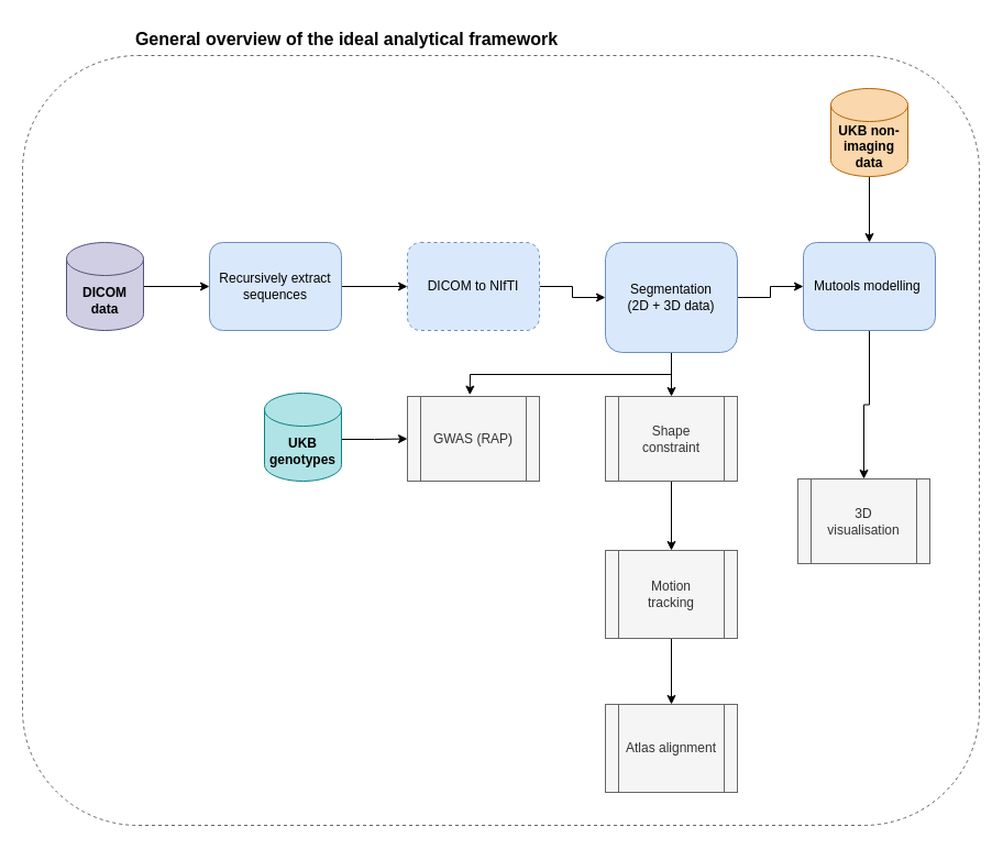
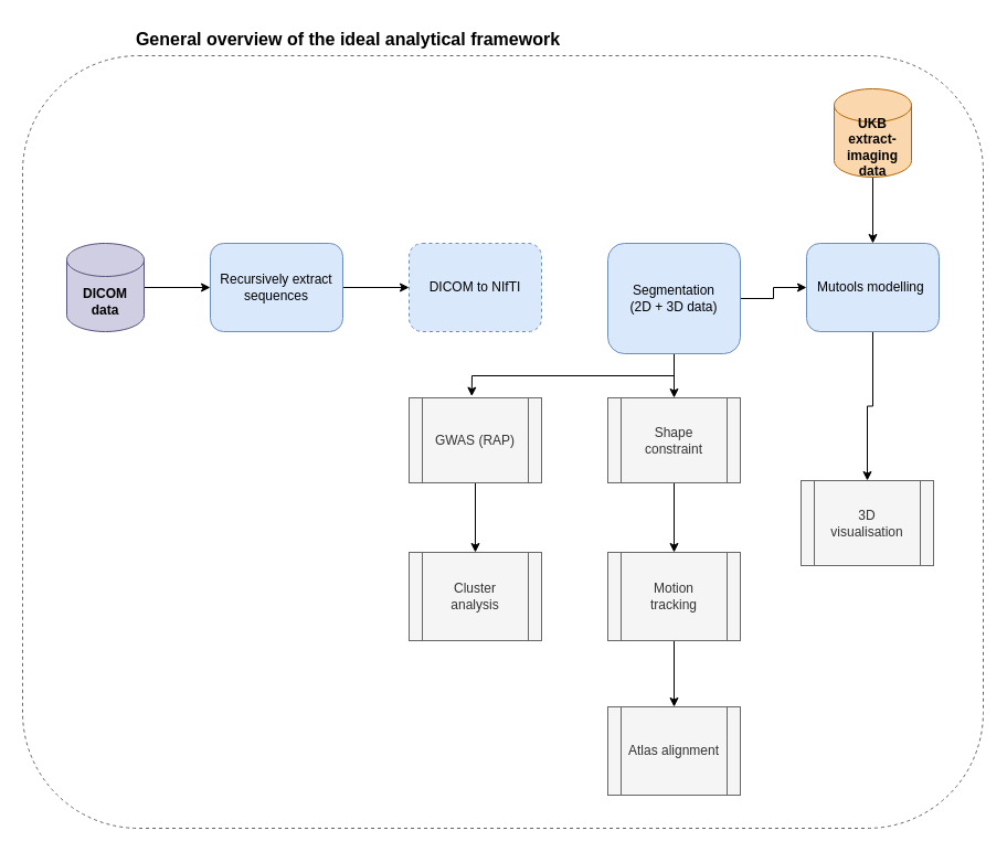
  <mxCell id="0" />
  <mxCell id="1" parent="0" />
  <mxCell id="2" value="" style="rounded=1;whiteSpace=wrap;html=1;fillColor=none;dashed=1;fontColor=#333333;strokeColor=#666666;" vertex="1" parent="1"><mxGeometry x="20" y="50" width="870" height="700" as="geometry" /></mxCell>
- <mxCell id="3" style="edgeStyle=orthogonalEdgeStyle;rounded=0;orthogonalLoop=1;jettySize=auto;html=1;exitX=1;exitY=0.5;exitDx=0;exitDy=0;exitPerimeter=0;entryX=0;entryY=0.5;entryDx=0;entryDy=0;" edge="1" parent="1" source="4" target="12"><mxGeometry relative="1" as="geometry"><Array as="points"><mxPoint x="310" y="399" /><mxPoint x="340" y="399" /></Array></mxGeometry></mxCell>
- <mxCell id="4" value="&lt;b&gt;UKB genotypes&lt;/b&gt;" style="shape=cylinder3;whiteSpace=wrap;html=1;boundedLbl=1;backgroundOutline=1;size=15;fillColor=#b0e3e6;strokeColor=#0e8088;" vertex="1" parent="1"><mxGeometry x="240" y="357" width="70" height="80" as="geometry" /></mxCell>
  <mxCell id="5" style="edgeStyle=orthogonalEdgeStyle;rounded=0;orthogonalLoop=1;jettySize=auto;html=1;exitX=1;exitY=0.5;exitDx=0;exitDy=0;exitPerimeter=0;" edge="1" parent="1" source="6" target="10"><mxGeometry relative="1" as="geometry" /></mxCell>
  <mxCell id="6" value="&lt;b&gt;DICOM &lt;br&gt;data&lt;/b&gt;" style="shape=cylinder3;whiteSpace=wrap;html=1;boundedLbl=1;backgroundOutline=1;size=15;fillColor=#d0cee2;strokeColor=#56517e;" vertex="1" parent="1"><mxGeometry x="60" y="220" width="70" height="80" as="geometry" /></mxCell>
  <mxCell id="7" style="edgeStyle=orthogonalEdgeStyle;rounded=0;orthogonalLoop=1;jettySize=auto;html=1;" edge="1" parent="1" source="8" target="19"><mxGeometry relative="1" as="geometry" /></mxCell>
- <mxCell id="8" value="&lt;b&gt;UKB non-imaging data&lt;/b&gt;" style="shape=cylinder3;whiteSpace=wrap;html=1;boundedLbl=1;backgroundOutline=1;size=15;fillColor=#fad7ac;strokeColor=#b46504;" vertex="1" parent="1"><mxGeometry x="755" y="80" width="70" height="80" as="geometry" /></mxCell>
+ <mxCell id="8" value="&lt;b&gt;UKB extract-imaging data&lt;/b&gt;" style="shape=cylinder3;whiteSpace=wrap;html=1;boundedLbl=1;backgroundOutline=1;size=15;fillColor=#fad7ac;strokeColor=#b46504;" vertex="1" parent="1"><mxGeometry x="755" y="80" width="70" height="80" as="geometry" /></mxCell>
  <mxCell id="9" style="edgeStyle=orthogonalEdgeStyle;rounded=0;orthogonalLoop=1;jettySize=auto;html=1;exitX=1;exitY=0.5;exitDx=0;exitDy=0;entryX=0;entryY=0.5;entryDx=0;entryDy=0;" edge="1" parent="1" source="10" target="14"><mxGeometry relative="1" as="geometry" /></mxCell>
  <mxCell id="10" value="Recursively extract sequences" style="rounded=1;whiteSpace=wrap;html=1;fillColor=#dae8fc;strokeColor=#6c8ebf;" vertex="1" parent="1"><mxGeometry x="190" y="220" width="120" height="80" as="geometry" /></mxCell>
+ <mxCell id="11" style="edgeStyle=orthogonalEdgeStyle;rounded=0;orthogonalLoop=1;jettySize=auto;html=1;exitX=0.5;exitY=1;exitDx=0;exitDy=0;entryX=0.5;entryY=0;entryDx=0;entryDy=0;" edge="1" parent="1" source="12" target="23"><mxGeometry relative="1" as="geometry" /></mxCell>
  <mxCell id="12" value="GWAS (RAP)" style="shape=process;whiteSpace=wrap;html=1;backgroundOutline=1;fillColor=#f5f5f5;strokeColor=#666666;fontColor=#333333;" vertex="1" parent="1"><mxGeometry x="370" y="360" width="120" height="77" as="geometry" /></mxCell>
- <mxCell id="13" style="edgeStyle=orthogonalEdgeStyle;rounded=0;orthogonalLoop=1;jettySize=auto;html=1;exitX=1;exitY=0.5;exitDx=0;exitDy=0;" edge="1" parent="1" source="14" target="17"><mxGeometry relative="1" as="geometry" /></mxCell>
  <mxCell id="14" value="DICOM to NIfTI" style="rounded=1;whiteSpace=wrap;html=1;fillColor=#dae8fc;strokeColor=#6c8ebf;dashed=1;" vertex="1" parent="1"><mxGeometry x="370" y="220" width="120" height="80" as="geometry" /></mxCell>
  <mxCell id="15" style="edgeStyle=orthogonalEdgeStyle;rounded=0;orthogonalLoop=1;jettySize=auto;html=1;exitX=1;exitY=0.5;exitDx=0;exitDy=0;" edge="1" parent="1" source="17" target="19"><mxGeometry relative="1" as="geometry" /></mxCell>
  <mxCell id="16" style="edgeStyle=orthogonalEdgeStyle;rounded=0;orthogonalLoop=1;jettySize=auto;html=1;exitX=0.5;exitY=1;exitDx=0;exitDy=0;entryX=0.5;entryY=0;entryDx=0;entryDy=0;" edge="1" parent="1" source="17" target="21"><mxGeometry relative="1" as="geometry" /></mxCell>
  <mxCell id="17" value="Segmentation &lt;br&gt;(2D + 3D data)" style="rounded=1;whiteSpace=wrap;html=1;fillColor=#dae8fc;strokeColor=#6c8ebf;" vertex="1" parent="1"><mxGeometry x="550" y="220" width="120" height="100" as="geometry" /></mxCell>
  <mxCell id="18" style="edgeStyle=orthogonalEdgeStyle;rounded=0;orthogonalLoop=1;jettySize=auto;html=1;exitX=0.5;exitY=1;exitDx=0;exitDy=0;entryX=0.5;entryY=0;entryDx=0;entryDy=0;" edge="1" parent="1" source="19" target="22"><mxGeometry relative="1" as="geometry" /></mxCell>
  <mxCell id="19" value="Mutools modelling&amp;nbsp;" style="rounded=1;whiteSpace=wrap;html=1;fillColor=#dae8fc;strokeColor=#6c8ebf;" vertex="1" parent="1"><mxGeometry x="730" y="220" width="120" height="80" as="geometry" /></mxCell>
  <mxCell id="20" style="edgeStyle=orthogonalEdgeStyle;rounded=0;orthogonalLoop=1;jettySize=auto;html=1;exitX=0.5;exitY=1;exitDx=0;exitDy=0;entryX=0.5;entryY=0;entryDx=0;entryDy=0;" edge="1" parent="1" source="21" target="25"><mxGeometry relative="1" as="geometry" /></mxCell>
  <mxCell id="21" value="Shape &lt;br&gt;constraint" style="shape=process;whiteSpace=wrap;html=1;backgroundOutline=1;fillColor=#f5f5f5;fontColor=#333333;strokeColor=#666666;" vertex="1" parent="1"><mxGeometry x="550" y="360" width="120" height="77" as="geometry" /></mxCell>
  <mxCell id="22" value="3D &lt;br&gt;visualisation" style="shape=process;whiteSpace=wrap;html=1;backgroundOutline=1;fillColor=#f5f5f5;fontColor=#333333;strokeColor=#666666;" vertex="1" parent="1"><mxGeometry x="725" y="435" width="120" height="77" as="geometry" /></mxCell>
+ <mxCell id="23" value="Cluster &lt;br&gt;analysis" style="shape=process;whiteSpace=wrap;html=1;backgroundOutline=1;fillColor=#f5f5f5;fontColor=#333333;strokeColor=#666666;" vertex="1" parent="1"><mxGeometry x="370" y="500" width="120" height="80" as="geometry" /></mxCell>
  <mxCell id="24" style="edgeStyle=orthogonalEdgeStyle;rounded=0;orthogonalLoop=1;jettySize=auto;html=1;exitX=0.5;exitY=1;exitDx=0;exitDy=0;entryX=0.5;entryY=0;entryDx=0;entryDy=0;" edge="1" parent="1" source="25" target="26"><mxGeometry relative="1" as="geometry" /></mxCell>
  <mxCell id="25" value="Motion &lt;br&gt;tracking" style="shape=process;whiteSpace=wrap;html=1;backgroundOutline=1;fillColor=#f5f5f5;fontColor=#333333;strokeColor=#666666;" vertex="1" parent="1"><mxGeometry x="550" y="500" width="120" height="80" as="geometry" /></mxCell>
  <mxCell id="26" value="Atlas alignment" style="shape=process;whiteSpace=wrap;html=1;backgroundOutline=1;fillColor=#f5f5f5;fontColor=#333333;strokeColor=#666666;" vertex="1" parent="1"><mxGeometry x="550" y="640" width="120" height="80" as="geometry" /></mxCell>
  <mxCell id="27" value="" style="endArrow=classic;html=1;rounded=0;entryX=0.473;entryY=-0.018;entryDx=0;entryDy=0;entryPerimeter=0;" edge="1" parent="1" target="12"><mxGeometry width="50" height="50" relative="1" as="geometry"><mxPoint x="610" y="340" as="sourcePoint" /><mxPoint x="560" y="330" as="targetPoint" /><Array as="points"><mxPoint x="427" y="340" /></Array></mxGeometry></mxCell>
  <mxCell id="28" value="&lt;b&gt;&lt;font style=&quot;font-size: 16px;&quot;&gt;General overview of the ideal analytical framework&lt;/font&gt;&lt;/b&gt;" style="text;html=1;strokeColor=none;fillColor=none;align=center;verticalAlign=middle;whiteSpace=wrap;rounded=0;" vertex="1" parent="1"><mxGeometry x="100" y="20" width="430" height="30" as="geometry" /></mxCell>
